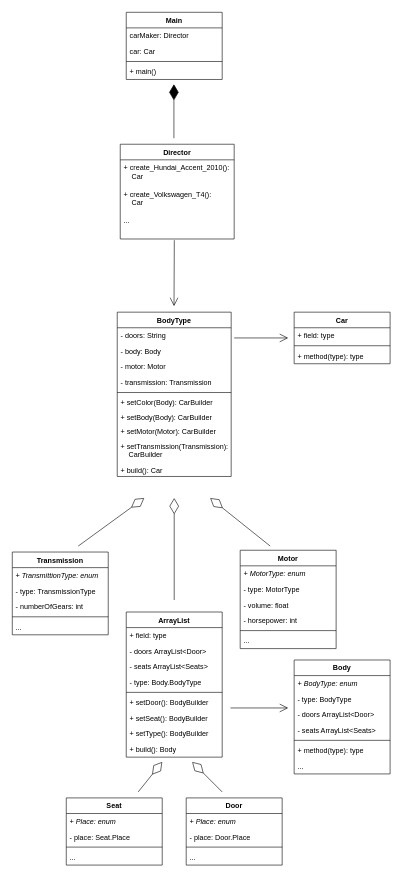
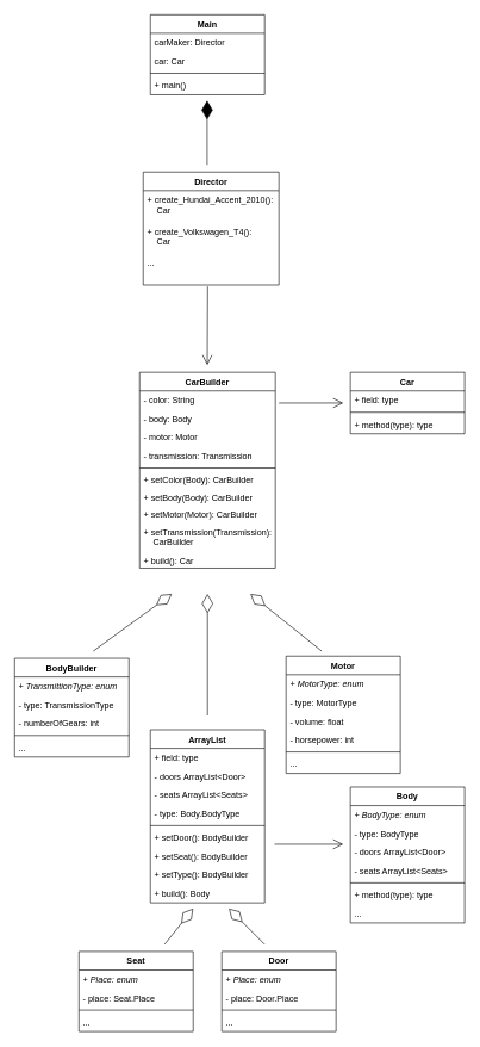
  <mxCell id="0" />
  <mxCell id="1" parent="0" />
  <mxCell id="2" value="Body" style="swimlane;fontStyle=1;align=center;verticalAlign=top;childLayout=stackLayout;horizontal=1;startSize=26;horizontalStack=0;resizeParent=1;resizeParentMax=0;resizeLast=0;collapsible=1;marginBottom=0;" vertex="1" parent="1"><mxGeometry x="490" y="1100" width="160" height="190" as="geometry" /></mxCell>
  <mxCell id="3" value="+ BodyType: enum" style="text;strokeColor=none;fillColor=none;align=left;verticalAlign=top;spacingLeft=4;spacingRight=4;overflow=hidden;rotatable=0;points=[[0,0.5],[1,0.5]];portConstraint=eastwest;fontStyle=2" vertex="1" parent="2"><mxGeometry y="26" width="160" height="26" as="geometry" /></mxCell>
  <mxCell id="4" value="- type: BodyType" style="text;strokeColor=none;fillColor=none;align=left;verticalAlign=top;spacingLeft=4;spacingRight=4;overflow=hidden;rotatable=0;points=[[0,0.5],[1,0.5]];portConstraint=eastwest;fontStyle=0" vertex="1" parent="2"><mxGeometry y="52" width="160" height="26" as="geometry" /></mxCell>
  <mxCell id="5" value="- doors ArrayList&lt;Door&gt; " style="text;strokeColor=none;fillColor=none;align=left;verticalAlign=top;spacingLeft=4;spacingRight=4;overflow=hidden;rotatable=0;points=[[0,0.5],[1,0.5]];portConstraint=eastwest;fontStyle=0" vertex="1" parent="2"><mxGeometry y="78" width="160" height="26" as="geometry" /></mxCell>
  <mxCell id="6" value="- seats ArrayList&lt;Seats&gt; " style="text;strokeColor=none;fillColor=none;align=left;verticalAlign=top;spacingLeft=4;spacingRight=4;overflow=hidden;rotatable=0;points=[[0,0.5],[1,0.5]];portConstraint=eastwest;fontStyle=0" vertex="1" parent="2"><mxGeometry y="104" width="160" height="26" as="geometry" /></mxCell>
  <mxCell id="7" value="" style="line;strokeWidth=1;fillColor=none;align=left;verticalAlign=middle;spacingTop=-1;spacingLeft=3;spacingRight=3;rotatable=0;labelPosition=right;points=[];portConstraint=eastwest;strokeColor=inherit;" vertex="1" parent="2"><mxGeometry y="130" width="160" height="8" as="geometry" /></mxCell>
  <mxCell id="8" value="+ method(type): type" style="text;strokeColor=none;fillColor=none;align=left;verticalAlign=top;spacingLeft=4;spacingRight=4;overflow=hidden;rotatable=0;points=[[0,0.5],[1,0.5]];portConstraint=eastwest;" vertex="1" parent="2"><mxGeometry y="138" width="160" height="26" as="geometry" /></mxCell>
  <mxCell id="9" value="..." style="text;strokeColor=none;fillColor=none;align=left;verticalAlign=top;spacingLeft=4;spacingRight=4;overflow=hidden;rotatable=0;points=[[0,0.5],[1,0.5]];portConstraint=eastwest;" vertex="1" parent="2"><mxGeometry y="164" width="160" height="26" as="geometry" /></mxCell>
  <mxCell id="10" value="ArrayList" style="swimlane;fontStyle=1;align=center;verticalAlign=top;childLayout=stackLayout;horizontal=1;startSize=26;horizontalStack=0;resizeParent=1;resizeParentMax=0;resizeLast=0;collapsible=1;marginBottom=0;" vertex="1" parent="1"><mxGeometry x="210" y="1020" width="160" height="242" as="geometry" /></mxCell>
  <mxCell id="11" value="+ field: type" style="text;strokeColor=none;fillColor=none;align=left;verticalAlign=top;spacingLeft=4;spacingRight=4;overflow=hidden;rotatable=0;points=[[0,0.5],[1,0.5]];portConstraint=eastwest;" vertex="1" parent="10"><mxGeometry y="26" width="160" height="26" as="geometry" /></mxCell>
  <mxCell id="12" value="- doors ArrayList&lt;Door&gt; " style="text;strokeColor=none;fillColor=none;align=left;verticalAlign=top;spacingLeft=4;spacingRight=4;overflow=hidden;rotatable=0;points=[[0,0.5],[1,0.5]];portConstraint=eastwest;fontStyle=0" vertex="1" parent="10"><mxGeometry y="52" width="160" height="26" as="geometry" /></mxCell>
  <mxCell id="13" value="- seats ArrayList&lt;Seats&gt; " style="text;strokeColor=none;fillColor=none;align=left;verticalAlign=top;spacingLeft=4;spacingRight=4;overflow=hidden;rotatable=0;points=[[0,0.5],[1,0.5]];portConstraint=eastwest;fontStyle=0" vertex="1" parent="10"><mxGeometry y="78" width="160" height="26" as="geometry" /></mxCell>
  <mxCell id="14" value="- type: Body.BodyType" style="text;strokeColor=none;fillColor=none;align=left;verticalAlign=top;spacingLeft=4;spacingRight=4;overflow=hidden;rotatable=0;points=[[0,0.5],[1,0.5]];portConstraint=eastwest;fontStyle=0" vertex="1" parent="10"><mxGeometry y="104" width="160" height="26" as="geometry" /></mxCell>
  <mxCell id="15" value="" style="line;strokeWidth=1;fillColor=none;align=left;verticalAlign=middle;spacingTop=-1;spacingLeft=3;spacingRight=3;rotatable=0;labelPosition=right;points=[];portConstraint=eastwest;strokeColor=inherit;" vertex="1" parent="10"><mxGeometry y="130" width="160" height="8" as="geometry" /></mxCell>
  <mxCell id="16" value="+ setDoor(): BodyBuilder" style="text;strokeColor=none;fillColor=none;align=left;verticalAlign=top;spacingLeft=4;spacingRight=4;overflow=hidden;rotatable=0;points=[[0,0.5],[1,0.5]];portConstraint=eastwest;" vertex="1" parent="10"><mxGeometry y="138" width="160" height="26" as="geometry" /></mxCell>
  <mxCell id="17" value="+ setSeat(): BodyBuilder" style="text;strokeColor=none;fillColor=none;align=left;verticalAlign=top;spacingLeft=4;spacingRight=4;overflow=hidden;rotatable=0;points=[[0,0.5],[1,0.5]];portConstraint=eastwest;" vertex="1" parent="10"><mxGeometry y="164" width="160" height="26" as="geometry" /></mxCell>
  <mxCell id="18" value="+ setType(): BodyBuilder" style="text;strokeColor=none;fillColor=none;align=left;verticalAlign=top;spacingLeft=4;spacingRight=4;overflow=hidden;rotatable=0;points=[[0,0.5],[1,0.5]];portConstraint=eastwest;" vertex="1" parent="10"><mxGeometry y="190" width="160" height="26" as="geometry" /></mxCell>
  <mxCell id="19" value="+ build(): Body" style="text;strokeColor=none;fillColor=none;align=left;verticalAlign=top;spacingLeft=4;spacingRight=4;overflow=hidden;rotatable=0;points=[[0,0.5],[1,0.5]];portConstraint=eastwest;" vertex="1" parent="10"><mxGeometry y="216" width="160" height="26" as="geometry" /></mxCell>
  <mxCell id="20" value="Car" style="swimlane;fontStyle=1;align=center;verticalAlign=top;childLayout=stackLayout;horizontal=1;startSize=26;horizontalStack=0;resizeParent=1;resizeParentMax=0;resizeLast=0;collapsible=1;marginBottom=0;" vertex="1" parent="1"><mxGeometry x="490" y="520" width="160" height="86" as="geometry" /></mxCell>
  <mxCell id="21" value="+ field: type" style="text;strokeColor=none;fillColor=none;align=left;verticalAlign=top;spacingLeft=4;spacingRight=4;overflow=hidden;rotatable=0;points=[[0,0.5],[1,0.5]];portConstraint=eastwest;" vertex="1" parent="20"><mxGeometry y="26" width="160" height="26" as="geometry" /></mxCell>
  <mxCell id="22" value="" style="line;strokeWidth=1;fillColor=none;align=left;verticalAlign=middle;spacingTop=-1;spacingLeft=3;spacingRight=3;rotatable=0;labelPosition=right;points=[];portConstraint=eastwest;strokeColor=inherit;" vertex="1" parent="20"><mxGeometry y="52" width="160" height="8" as="geometry" /></mxCell>
  <mxCell id="23" value="+ method(type): type" style="text;strokeColor=none;fillColor=none;align=left;verticalAlign=top;spacingLeft=4;spacingRight=4;overflow=hidden;rotatable=0;points=[[0,0.5],[1,0.5]];portConstraint=eastwest;" vertex="1" parent="20"><mxGeometry y="60" width="160" height="26" as="geometry" /></mxCell>
- <mxCell id="24" value="BodyType" style="swimlane;fontStyle=1;align=center;verticalAlign=top;childLayout=stackLayout;horizontal=1;startSize=26;horizontalStack=0;resizeParent=1;resizeParentMax=0;resizeLast=0;collapsible=1;marginBottom=0;" vertex="1" parent="1"><mxGeometry x="195" y="520" width="190" height="274" as="geometry" /></mxCell>
- <mxCell id="25" value="- doors: String" style="text;strokeColor=none;fillColor=none;align=left;verticalAlign=top;spacingLeft=4;spacingRight=4;overflow=hidden;rotatable=0;points=[[0,0.5],[1,0.5]];portConstraint=eastwest;" vertex="1" parent="24"><mxGeometry y="26" width="190" height="26" as="geometry" /></mxCell>
+ <mxCell id="24" value="CarBuilder" style="swimlane;fontStyle=1;align=center;verticalAlign=top;childLayout=stackLayout;horizontal=1;startSize=26;horizontalStack=0;resizeParent=1;resizeParentMax=0;resizeLast=0;collapsible=1;marginBottom=0;" vertex="1" parent="1"><mxGeometry x="195" y="520" width="190" height="274" as="geometry" /></mxCell>
+ <mxCell id="25" value="- color: String" style="text;strokeColor=none;fillColor=none;align=left;verticalAlign=top;spacingLeft=4;spacingRight=4;overflow=hidden;rotatable=0;points=[[0,0.5],[1,0.5]];portConstraint=eastwest;" vertex="1" parent="24"><mxGeometry y="26" width="190" height="26" as="geometry" /></mxCell>
  <mxCell id="26" value="- body: Body" style="text;strokeColor=none;fillColor=none;align=left;verticalAlign=top;spacingLeft=4;spacingRight=4;overflow=hidden;rotatable=0;points=[[0,0.5],[1,0.5]];portConstraint=eastwest;" vertex="1" parent="24"><mxGeometry y="52" width="190" height="26" as="geometry" /></mxCell>
  <mxCell id="27" value="- motor: Motor" style="text;strokeColor=none;fillColor=none;align=left;verticalAlign=top;spacingLeft=4;spacingRight=4;overflow=hidden;rotatable=0;points=[[0,0.5],[1,0.5]];portConstraint=eastwest;" vertex="1" parent="24"><mxGeometry y="78" width="190" height="26" as="geometry" /></mxCell>
  <mxCell id="28" value="- transmission: Transmission" style="text;strokeColor=none;fillColor=none;align=left;verticalAlign=top;spacingLeft=4;spacingRight=4;overflow=hidden;rotatable=0;points=[[0,0.5],[1,0.5]];portConstraint=eastwest;" vertex="1" parent="24"><mxGeometry y="104" width="190" height="26" as="geometry" /></mxCell>
  <mxCell id="29" value="" style="line;strokeWidth=1;fillColor=none;align=left;verticalAlign=middle;spacingTop=-1;spacingLeft=3;spacingRight=3;rotatable=0;labelPosition=right;points=[];portConstraint=eastwest;strokeColor=inherit;" vertex="1" parent="24"><mxGeometry y="130" width="190" height="8" as="geometry" /></mxCell>
  <mxCell id="30" value="+ setColor(Body): CarBuilder" style="text;strokeColor=none;fillColor=none;align=left;verticalAlign=top;spacingLeft=4;spacingRight=4;overflow=hidden;rotatable=0;points=[[0,0.5],[1,0.5]];portConstraint=eastwest;" vertex="1" parent="24"><mxGeometry y="138" width="190" height="24" as="geometry" /></mxCell>
  <mxCell id="31" value="+ setBody(Body): CarBuilder" style="text;strokeColor=none;fillColor=none;align=left;verticalAlign=top;spacingLeft=4;spacingRight=4;overflow=hidden;rotatable=0;points=[[0,0.5],[1,0.5]];portConstraint=eastwest;" vertex="1" parent="24"><mxGeometry y="162" width="190" height="24" as="geometry" /></mxCell>
  <mxCell id="32" value="+ setMotor(Motor): CarBuilder" style="text;strokeColor=none;fillColor=none;align=left;verticalAlign=top;spacingLeft=4;spacingRight=4;overflow=hidden;rotatable=0;points=[[0,0.5],[1,0.5]];portConstraint=eastwest;" vertex="1" parent="24"><mxGeometry y="186" width="190" height="24" as="geometry" /></mxCell>
  <mxCell id="33" value="+ setTransmission(Transmission): &#10;    CarBuilder" style="text;strokeColor=none;fillColor=none;align=left;verticalAlign=top;spacingLeft=4;spacingRight=4;overflow=hidden;rotatable=0;points=[[0,0.5],[1,0.5]];portConstraint=eastwest;" vertex="1" parent="24"><mxGeometry y="210" width="190" height="40" as="geometry" /></mxCell>
  <mxCell id="34" value="+ build(): Car" style="text;strokeColor=none;fillColor=none;align=left;verticalAlign=top;spacingLeft=4;spacingRight=4;overflow=hidden;rotatable=0;points=[[0,0.5],[1,0.5]];portConstraint=eastwest;" vertex="1" parent="24"><mxGeometry y="250" width="190" height="24" as="geometry" /></mxCell>
  <mxCell id="35" value="Director" style="swimlane;fontStyle=1;align=center;verticalAlign=top;childLayout=stackLayout;horizontal=1;startSize=26;horizontalStack=0;resizeParent=1;resizeParentMax=0;resizeLast=0;collapsible=1;marginBottom=0;" vertex="1" parent="1"><mxGeometry x="200" y="240" width="190" height="158" as="geometry" /></mxCell>
  <mxCell id="36" value="+ create_Hundai_Accent_2010():&#10;    Car" style="text;strokeColor=none;fillColor=none;align=left;verticalAlign=top;spacingLeft=4;spacingRight=4;overflow=hidden;rotatable=0;points=[[0,0.5],[1,0.5]];portConstraint=eastwest;" vertex="1" parent="35"><mxGeometry y="26" width="190" height="44" as="geometry" /></mxCell>
  <mxCell id="37" value="+ create_Volkswagen_T4():&#10;    Car" style="text;strokeColor=none;fillColor=none;align=left;verticalAlign=top;spacingLeft=4;spacingRight=4;overflow=hidden;rotatable=0;points=[[0,0.5],[1,0.5]];portConstraint=eastwest;" vertex="1" parent="35"><mxGeometry y="70" width="190" height="44" as="geometry" /></mxCell>
  <mxCell id="38" value="..." style="text;strokeColor=none;fillColor=none;align=left;verticalAlign=top;spacingLeft=4;spacingRight=4;overflow=hidden;rotatable=0;points=[[0,0.5],[1,0.5]];portConstraint=eastwest;" vertex="1" parent="35"><mxGeometry y="114" width="190" height="44" as="geometry" /></mxCell>
  <mxCell id="39" value="Door" style="swimlane;fontStyle=1;align=center;verticalAlign=top;childLayout=stackLayout;horizontal=1;startSize=26;horizontalStack=0;resizeParent=1;resizeParentMax=0;resizeLast=0;collapsible=1;marginBottom=0;" vertex="1" parent="1"><mxGeometry x="310" y="1330" width="160" height="112" as="geometry" /></mxCell>
  <mxCell id="40" value="+ Place: enum" style="text;strokeColor=none;fillColor=none;align=left;verticalAlign=top;spacingLeft=4;spacingRight=4;overflow=hidden;rotatable=0;points=[[0,0.5],[1,0.5]];portConstraint=eastwest;fontStyle=2" vertex="1" parent="39"><mxGeometry y="26" width="160" height="26" as="geometry" /></mxCell>
  <mxCell id="41" value="- place: Door.Place" style="text;strokeColor=none;fillColor=none;align=left;verticalAlign=top;spacingLeft=4;spacingRight=4;overflow=hidden;rotatable=0;points=[[0,0.5],[1,0.5]];portConstraint=eastwest;fontStyle=0" vertex="1" parent="39"><mxGeometry y="52" width="160" height="26" as="geometry" /></mxCell>
  <mxCell id="42" value="" style="line;strokeWidth=1;fillColor=none;align=left;verticalAlign=middle;spacingTop=-1;spacingLeft=3;spacingRight=3;rotatable=0;labelPosition=right;points=[];portConstraint=eastwest;strokeColor=inherit;" vertex="1" parent="39"><mxGeometry y="78" width="160" height="8" as="geometry" /></mxCell>
  <mxCell id="43" value="..." style="text;strokeColor=none;fillColor=none;align=left;verticalAlign=top;spacingLeft=4;spacingRight=4;overflow=hidden;rotatable=0;points=[[0,0.5],[1,0.5]];portConstraint=eastwest;" vertex="1" parent="39"><mxGeometry y="86" width="160" height="26" as="geometry" /></mxCell>
  <mxCell id="44" value="Seat" style="swimlane;fontStyle=1;align=center;verticalAlign=top;childLayout=stackLayout;horizontal=1;startSize=26;horizontalStack=0;resizeParent=1;resizeParentMax=0;resizeLast=0;collapsible=1;marginBottom=0;" vertex="1" parent="1"><mxGeometry x="110" y="1330" width="160" height="112" as="geometry" /></mxCell>
  <mxCell id="45" value="+ Place: enum" style="text;strokeColor=none;fillColor=none;align=left;verticalAlign=top;spacingLeft=4;spacingRight=4;overflow=hidden;rotatable=0;points=[[0,0.5],[1,0.5]];portConstraint=eastwest;fontStyle=2" vertex="1" parent="44"><mxGeometry y="26" width="160" height="26" as="geometry" /></mxCell>
  <mxCell id="46" value="" style="endArrow=diamondThin;endFill=0;endSize=24;html=1;rounded=0;" edge="1" parent="44"><mxGeometry width="160" relative="1" as="geometry"><mxPoint x="120" y="-10" as="sourcePoint" /><mxPoint x="160" y="-60" as="targetPoint" /></mxGeometry></mxCell>
  <mxCell id="47" value="- place: Seat.Place" style="text;strokeColor=none;fillColor=none;align=left;verticalAlign=top;spacingLeft=4;spacingRight=4;overflow=hidden;rotatable=0;points=[[0,0.5],[1,0.5]];portConstraint=eastwest;fontStyle=0" vertex="1" parent="44"><mxGeometry y="52" width="160" height="26" as="geometry" /></mxCell>
  <mxCell id="48" value="" style="line;strokeWidth=1;fillColor=none;align=left;verticalAlign=middle;spacingTop=-1;spacingLeft=3;spacingRight=3;rotatable=0;labelPosition=right;points=[];portConstraint=eastwest;strokeColor=inherit;" vertex="1" parent="44"><mxGeometry y="78" width="160" height="8" as="geometry" /></mxCell>
  <mxCell id="49" value="..." style="text;strokeColor=none;fillColor=none;align=left;verticalAlign=top;spacingLeft=4;spacingRight=4;overflow=hidden;rotatable=0;points=[[0,0.5],[1,0.5]];portConstraint=eastwest;" vertex="1" parent="44"><mxGeometry y="86" width="160" height="26" as="geometry" /></mxCell>
- <mxCell id="50" value="Transmission" style="swimlane;fontStyle=1;align=center;verticalAlign=top;childLayout=stackLayout;horizontal=1;startSize=26;horizontalStack=0;resizeParent=1;resizeParentMax=0;resizeLast=0;collapsible=1;marginBottom=0;" vertex="1" parent="1"><mxGeometry x="20" y="920" width="160" height="138" as="geometry" /></mxCell>
+ <mxCell id="50" value="BodyBuilder" style="swimlane;fontStyle=1;align=center;verticalAlign=top;childLayout=stackLayout;horizontal=1;startSize=26;horizontalStack=0;resizeParent=1;resizeParentMax=0;resizeLast=0;collapsible=1;marginBottom=0;" vertex="1" parent="1"><mxGeometry x="20" y="920" width="160" height="138" as="geometry" /></mxCell>
  <mxCell id="51" value="+ TransmittionType: enum" style="text;strokeColor=none;fillColor=none;align=left;verticalAlign=top;spacingLeft=4;spacingRight=4;overflow=hidden;rotatable=0;points=[[0,0.5],[1,0.5]];portConstraint=eastwest;fontStyle=2" vertex="1" parent="50"><mxGeometry y="26" width="160" height="26" as="geometry" /></mxCell>
  <mxCell id="52" value="- type: TransmissionType" style="text;strokeColor=none;fillColor=none;align=left;verticalAlign=top;spacingLeft=4;spacingRight=4;overflow=hidden;rotatable=0;points=[[0,0.5],[1,0.5]];portConstraint=eastwest;fontStyle=0" vertex="1" parent="50"><mxGeometry y="52" width="160" height="26" as="geometry" /></mxCell>
  <mxCell id="53" value="- numberOfGears: int" style="text;strokeColor=none;fillColor=none;align=left;verticalAlign=top;spacingLeft=4;spacingRight=4;overflow=hidden;rotatable=0;points=[[0,0.5],[1,0.5]];portConstraint=eastwest;fontStyle=0" vertex="1" parent="50"><mxGeometry y="78" width="160" height="26" as="geometry" /></mxCell>
  <mxCell id="54" value="" style="line;strokeWidth=1;fillColor=none;align=left;verticalAlign=middle;spacingTop=-1;spacingLeft=3;spacingRight=3;rotatable=0;labelPosition=right;points=[];portConstraint=eastwest;strokeColor=inherit;" vertex="1" parent="50"><mxGeometry y="104" width="160" height="8" as="geometry" /></mxCell>
  <mxCell id="55" value="..." style="text;strokeColor=none;fillColor=none;align=left;verticalAlign=top;spacingLeft=4;spacingRight=4;overflow=hidden;rotatable=0;points=[[0,0.5],[1,0.5]];portConstraint=eastwest;" vertex="1" parent="50"><mxGeometry y="112" width="160" height="26" as="geometry" /></mxCell>
  <mxCell id="56" value="Main" style="swimlane;fontStyle=1;align=center;verticalAlign=top;childLayout=stackLayout;horizontal=1;startSize=26;horizontalStack=0;resizeParent=1;resizeParentMax=0;resizeLast=0;collapsible=1;marginBottom=0;" vertex="1" parent="1"><mxGeometry x="210" y="20" width="160" height="112" as="geometry" /></mxCell>
  <mxCell id="57" value="carMaker: Director" style="text;strokeColor=none;fillColor=none;align=left;verticalAlign=top;spacingLeft=4;spacingRight=4;overflow=hidden;rotatable=0;points=[[0,0.5],[1,0.5]];portConstraint=eastwest;" vertex="1" parent="56"><mxGeometry y="26" width="160" height="26" as="geometry" /></mxCell>
  <mxCell id="58" value="car: Car" style="text;strokeColor=none;fillColor=none;align=left;verticalAlign=top;spacingLeft=4;spacingRight=4;overflow=hidden;rotatable=0;points=[[0,0.5],[1,0.5]];portConstraint=eastwest;" vertex="1" parent="56"><mxGeometry y="52" width="160" height="26" as="geometry" /></mxCell>
  <mxCell id="59" value="" style="line;strokeWidth=1;fillColor=none;align=left;verticalAlign=middle;spacingTop=-1;spacingLeft=3;spacingRight=3;rotatable=0;labelPosition=right;points=[];portConstraint=eastwest;strokeColor=inherit;" vertex="1" parent="56"><mxGeometry y="78" width="160" height="8" as="geometry" /></mxCell>
  <mxCell id="60" value="+ main()" style="text;strokeColor=none;fillColor=none;align=left;verticalAlign=top;spacingLeft=4;spacingRight=4;overflow=hidden;rotatable=0;points=[[0,0.5],[1,0.5]];portConstraint=eastwest;" vertex="1" parent="56"><mxGeometry y="86" width="160" height="26" as="geometry" /></mxCell>
  <mxCell id="61" value="" style="endArrow=open;endFill=1;endSize=12;html=1;rounded=0;" edge="1" parent="1"><mxGeometry width="160" relative="1" as="geometry"><mxPoint x="390" y="563" as="sourcePoint" /><mxPoint x="480" y="563" as="targetPoint" /></mxGeometry></mxCell>
  <mxCell id="62" value="" style="endArrow=open;endFill=1;endSize=12;html=1;rounded=0;" edge="1" parent="1"><mxGeometry width="160" relative="1" as="geometry"><mxPoint x="290.17" y="400" as="sourcePoint" /><mxPoint x="289.67" y="510" as="targetPoint" /></mxGeometry></mxCell>
  <mxCell id="63" value="" style="endArrow=diamondThin;endFill=1;endSize=24;html=1;rounded=0;" edge="1" parent="1"><mxGeometry width="160" relative="1" as="geometry"><mxPoint x="289.5" y="230" as="sourcePoint" /><mxPoint x="289.5" y="140" as="targetPoint" /></mxGeometry></mxCell>
  <mxCell id="64" value="" style="endArrow=diamondThin;endFill=0;endSize=24;html=1;rounded=0;" edge="1" parent="1"><mxGeometry width="160" relative="1" as="geometry"><mxPoint x="130" y="910" as="sourcePoint" /><mxPoint x="240" y="830" as="targetPoint" /></mxGeometry></mxCell>
  <mxCell id="65" value="" style="endArrow=open;endFill=1;endSize=12;html=1;rounded=0;" edge="1" parent="1"><mxGeometry width="160" relative="1" as="geometry"><mxPoint x="383.82" y="1180" as="sourcePoint" /><mxPoint x="480" y="1180" as="targetPoint" /></mxGeometry></mxCell>
  <mxCell id="66" value="" style="endArrow=diamondThin;endFill=0;endSize=24;html=1;rounded=0;" edge="1" parent="1"><mxGeometry width="160" relative="1" as="geometry"><mxPoint x="450" y="910" as="sourcePoint" /><mxPoint x="350" y="830" as="targetPoint" /></mxGeometry></mxCell>
  <mxCell id="67" value="" style="endArrow=diamondThin;endFill=0;endSize=24;html=1;rounded=0;" edge="1" parent="1"><mxGeometry width="160" relative="1" as="geometry"><mxPoint x="290" y="1000" as="sourcePoint" /><mxPoint x="290" y="830" as="targetPoint" /></mxGeometry></mxCell>
  <mxCell id="68" value="Motor" style="swimlane;fontStyle=1;align=center;verticalAlign=top;childLayout=stackLayout;horizontal=1;startSize=26;horizontalStack=0;resizeParent=1;resizeParentMax=0;resizeLast=0;collapsible=1;marginBottom=0;" vertex="1" parent="1"><mxGeometry x="400" y="917" width="160" height="164" as="geometry" /></mxCell>
  <mxCell id="69" value="+ MotorType: enum" style="text;strokeColor=none;fillColor=none;align=left;verticalAlign=top;spacingLeft=4;spacingRight=4;overflow=hidden;rotatable=0;points=[[0,0.5],[1,0.5]];portConstraint=eastwest;fontStyle=2" vertex="1" parent="68"><mxGeometry y="26" width="160" height="26" as="geometry" /></mxCell>
  <mxCell id="70" value="- type: MotorType" style="text;strokeColor=none;fillColor=none;align=left;verticalAlign=top;spacingLeft=4;spacingRight=4;overflow=hidden;rotatable=0;points=[[0,0.5],[1,0.5]];portConstraint=eastwest;fontStyle=0" vertex="1" parent="68"><mxGeometry y="52" width="160" height="26" as="geometry" /></mxCell>
  <mxCell id="71" value="- volume: float" style="text;strokeColor=none;fillColor=none;align=left;verticalAlign=top;spacingLeft=4;spacingRight=4;overflow=hidden;rotatable=0;points=[[0,0.5],[1,0.5]];portConstraint=eastwest;fontStyle=0" vertex="1" parent="68"><mxGeometry y="78" width="160" height="26" as="geometry" /></mxCell>
  <mxCell id="72" value="- horsepower: int" style="text;strokeColor=none;fillColor=none;align=left;verticalAlign=top;spacingLeft=4;spacingRight=4;overflow=hidden;rotatable=0;points=[[0,0.5],[1,0.5]];portConstraint=eastwest;fontStyle=0" vertex="1" parent="68"><mxGeometry y="104" width="160" height="26" as="geometry" /></mxCell>
  <mxCell id="73" value="" style="line;strokeWidth=1;fillColor=none;align=left;verticalAlign=middle;spacingTop=-1;spacingLeft=3;spacingRight=3;rotatable=0;labelPosition=right;points=[];portConstraint=eastwest;strokeColor=inherit;" vertex="1" parent="68"><mxGeometry y="130" width="160" height="8" as="geometry" /></mxCell>
  <mxCell id="74" value="..." style="text;strokeColor=none;fillColor=none;align=left;verticalAlign=top;spacingLeft=4;spacingRight=4;overflow=hidden;rotatable=0;points=[[0,0.5],[1,0.5]];portConstraint=eastwest;" vertex="1" parent="68"><mxGeometry y="138" width="160" height="26" as="geometry" /></mxCell>
  <mxCell id="75" value="" style="endArrow=diamondThin;endFill=0;endSize=24;html=1;rounded=0;" edge="1" parent="1"><mxGeometry width="160" relative="1" as="geometry"><mxPoint x="370" y="1320" as="sourcePoint" /><mxPoint x="320" y="1270" as="targetPoint" /></mxGeometry></mxCell>
